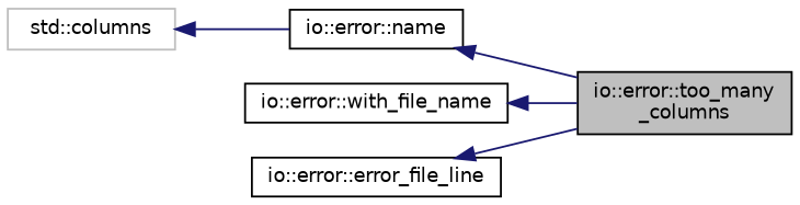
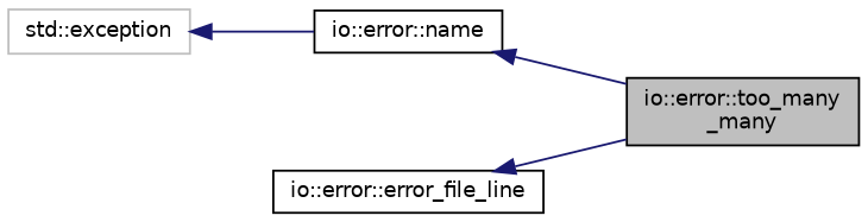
  digraph {
    rankdir=LR
    node [color=black fillcolor=white fontname=Helvetica fontsize=10 shape=record style=filled]
    edge [color=midnightblue dir=back fontname=Helvetica fontsize=10 labelfontname=Helvetica labelfontsize=10 style=solid]
-   n1 [fillcolor=grey75 fontcolor=black height=0.2 label="io::error::too_many\l_columns" width=0.4]
+   n1 [fillcolor=grey75 fontcolor=black height=0.2 label="io::error::too_many\l_many" width=0.4]
    n2 [height=0.2 label="io::error::name" width=0.4]
-   n3 [color=grey75 height=0.2 label="std::columns" width=0.4]
-   n4 [height=0.2 label="io::error::with_file_name" width=0.4]
+   n3 [color=grey75 height=0.2 label="std::exception" width=0.4]
    n5 [height=0.2 label="io::error::error_file_line" width=0.4]
    n2 -> n1
    n3 -> n2
-   n4 -> n1
    n5 -> n1
  }
